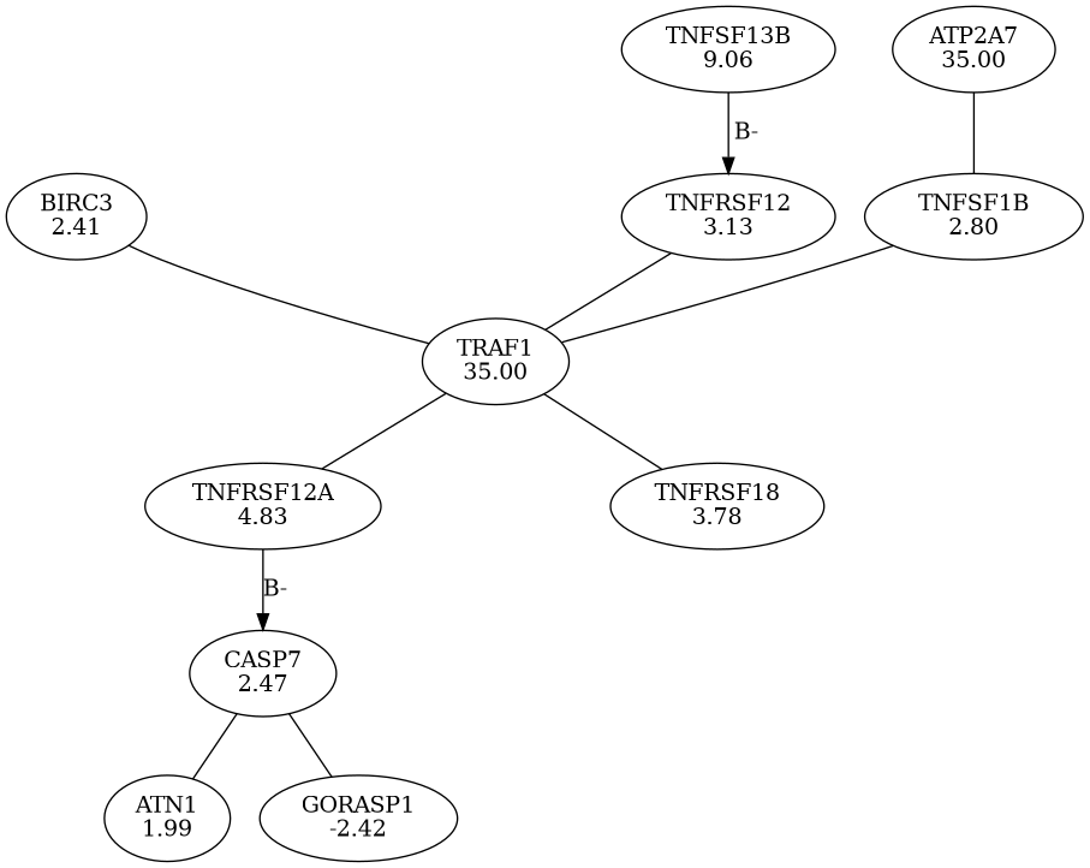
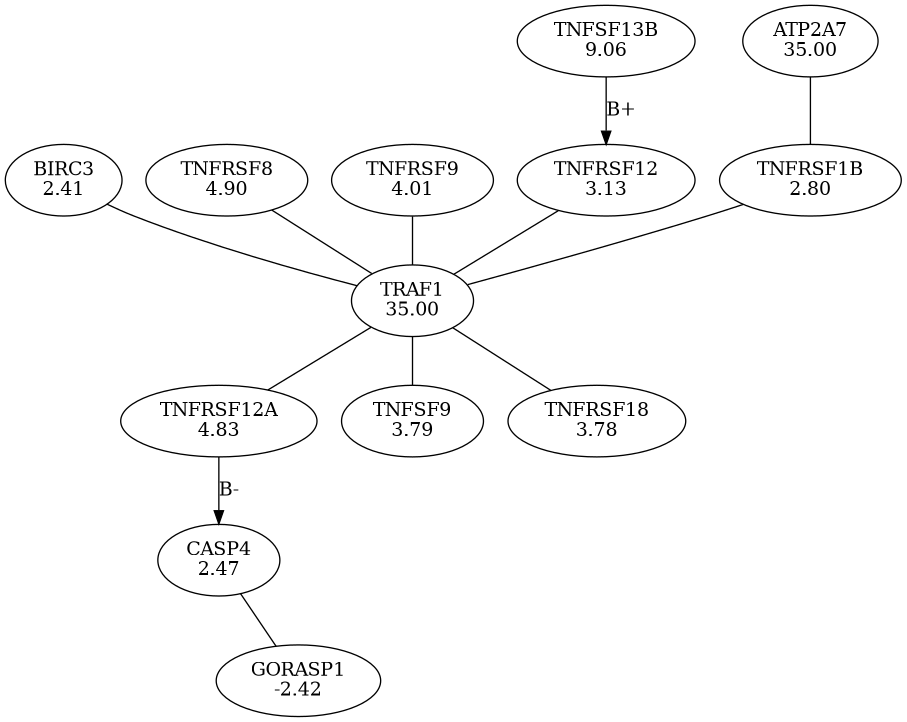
  digraph {
    edge [arrowhead=none]
-   n1 [label="ATN1\n1.99"]
-   n2 [label="CASP7\n2.47"]
+   n2 [label="CASP4\n2.47"]
    n3 [label="GORASP1\n-2.42"]
    n4 [label="BIRC3\n2.41"]
    n5 [label="TRAF1\n35.00"]
    n6 [label="TNFRSF12A\n4.83"]
+   n7 [label="TNFSF9\n3.79"]
    n8 [label="TNFRSF18\n3.78"]
+   n9 [label="TNFRSF8\n4.90"]
+   n10 [label="TNFRSF9\n4.01"]
    n11 [label="TNFRSF12\n3.13"]
    n12 [label="TNFSF13B\n9.06"]
-   n13 [label="TNFSF1B\n2.80"]
+   n13 [label="TNFRSF1B\n2.80"]
    n14 [label="ATP2A7\n35.00"]
-   n2 -> n1
    n2 -> n3
    n4 -> n5
    n5 -> n6
+   n5 -> n7
    n5 -> n8
    n6 -> n2 [label="B-" arrowhead=""]
+   n9 -> n5
+   n10 -> n5
    n11 -> n5
-   n12 -> n11 [label="B-" arrowhead=""]
+   n12 -> n11 [label="B+" arrowhead=""]
    n13 -> n5
    n14 -> n13
  }
